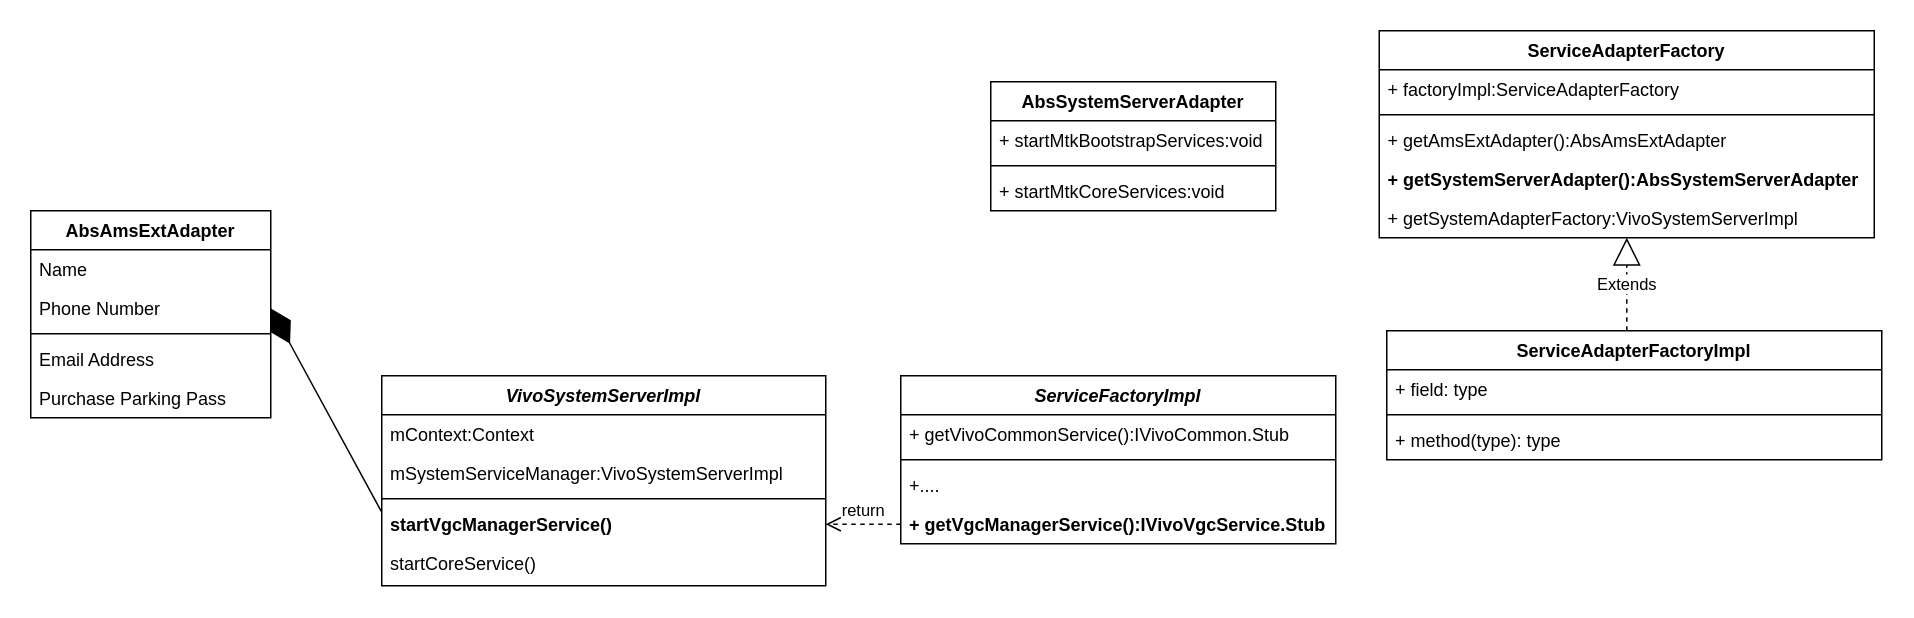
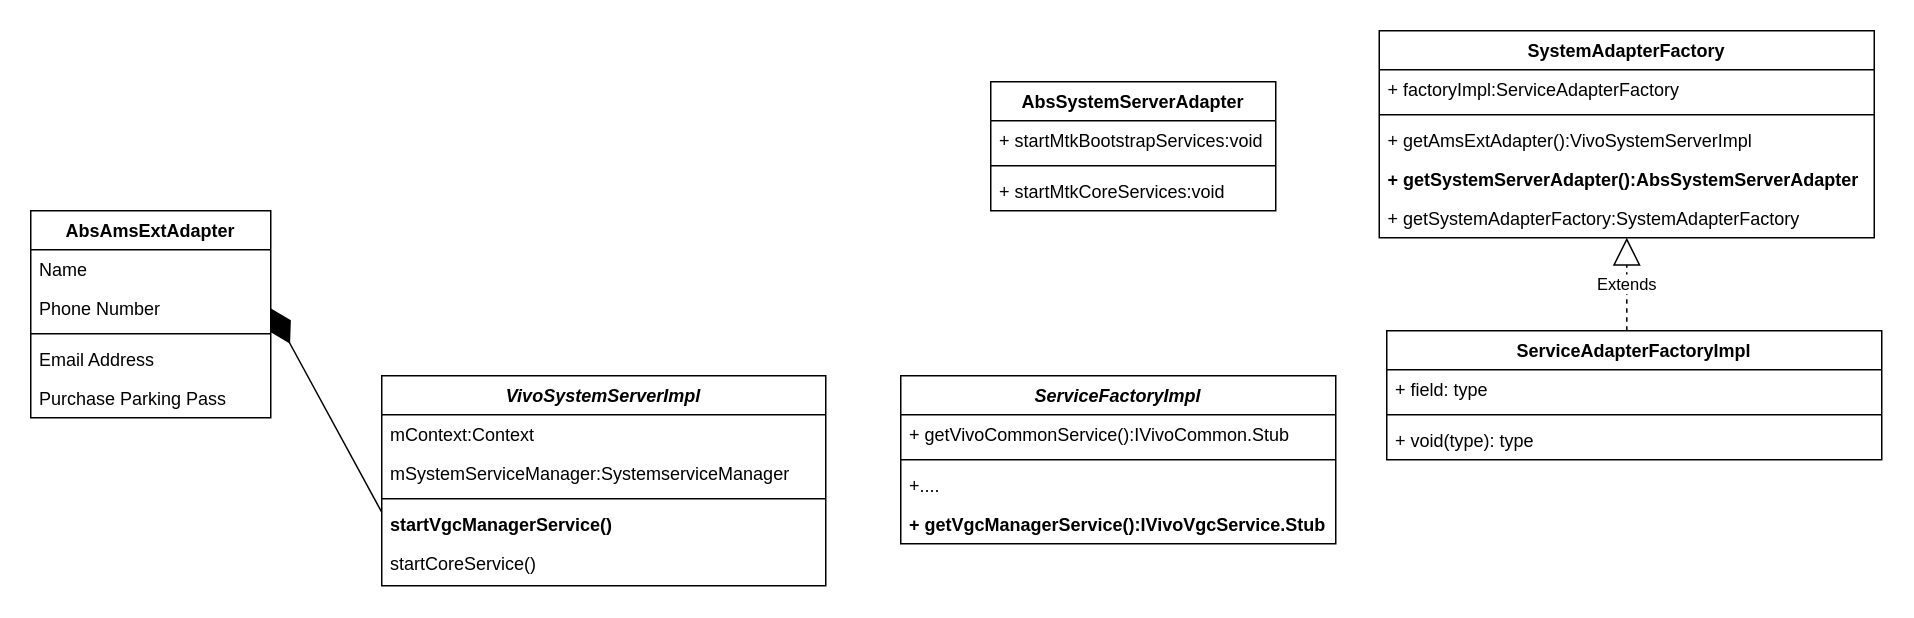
  <mxCell id="0" />
  <mxCell id="1" parent="0" />
  <mxCell id="2" value="AbsAmsExtAdapter" style="swimlane;fontStyle=1;align=center;verticalAlign=top;childLayout=stackLayout;horizontal=1;startSize=26;horizontalStack=0;resizeParent=1;resizeLast=0;collapsible=1;marginBottom=0;rounded=0;shadow=0;strokeWidth=1;" parent="1" vertex="1"><mxGeometry x="20" y="140" width="160" height="138" as="geometry"><mxRectangle x="230" y="140" width="160" height="26" as="alternateBounds" /></mxGeometry></mxCell>
  <mxCell id="3" value="Name" style="text;align=left;verticalAlign=top;spacingLeft=4;spacingRight=4;overflow=hidden;rotatable=0;points=[[0,0.5],[1,0.5]];portConstraint=eastwest;" parent="2" vertex="1"><mxGeometry y="26" width="160" height="26" as="geometry" /></mxCell>
  <mxCell id="4" value="Phone Number" style="text;align=left;verticalAlign=top;spacingLeft=4;spacingRight=4;overflow=hidden;rotatable=0;points=[[0,0.5],[1,0.5]];portConstraint=eastwest;rounded=0;shadow=0;html=0;" parent="2" vertex="1"><mxGeometry y="52" width="160" height="26" as="geometry" /></mxCell>
  <mxCell id="5" value="" style="line;html=1;strokeWidth=1;align=left;verticalAlign=middle;spacingTop=-1;spacingLeft=3;spacingRight=3;rotatable=0;labelPosition=right;points=[];portConstraint=eastwest;" parent="2" vertex="1"><mxGeometry y="78" width="160" height="8" as="geometry" /></mxCell>
  <mxCell id="6" value="Email Address" style="text;align=left;verticalAlign=top;spacingLeft=4;spacingRight=4;overflow=hidden;rotatable=0;points=[[0,0.5],[1,0.5]];portConstraint=eastwest;rounded=0;shadow=0;html=0;" parent="2" vertex="1"><mxGeometry y="86" width="160" height="26" as="geometry" /></mxCell>
  <mxCell id="7" value="Purchase Parking Pass" style="text;align=left;verticalAlign=top;spacingLeft=4;spacingRight=4;overflow=hidden;rotatable=0;points=[[0,0.5],[1,0.5]];portConstraint=eastwest;" parent="2" vertex="1"><mxGeometry y="112" width="160" height="26" as="geometry" /></mxCell>
  <mxCell id="8" value="VivoSystemServerImpl" style="swimlane;fontStyle=3;align=center;verticalAlign=top;childLayout=stackLayout;horizontal=1;startSize=26;horizontalStack=0;resizeParent=1;resizeLast=0;collapsible=1;marginBottom=0;rounded=0;shadow=0;strokeWidth=1;" parent="1" vertex="1"><mxGeometry x="254" y="250" width="296" height="140" as="geometry"><mxRectangle x="550" y="140" width="160" height="26" as="alternateBounds" /></mxGeometry></mxCell>
  <mxCell id="9" value="mContext:Context" style="text;align=left;verticalAlign=top;spacingLeft=4;spacingRight=4;overflow=hidden;rotatable=0;points=[[0,0.5],[1,0.5]];portConstraint=eastwest;" parent="8" vertex="1"><mxGeometry y="26" width="296" height="26" as="geometry" /></mxCell>
- <mxCell id="10" value="mSystemServiceManager:VivoSystemServerImpl" style="text;align=left;verticalAlign=top;spacingLeft=4;spacingRight=4;overflow=hidden;rotatable=0;points=[[0,0.5],[1,0.5]];portConstraint=eastwest;rounded=0;shadow=0;html=0;" parent="8" vertex="1"><mxGeometry y="52" width="296" height="26" as="geometry" /></mxCell>
+ <mxCell id="10" value="mSystemServiceManager:SystemserviceManager" style="text;align=left;verticalAlign=top;spacingLeft=4;spacingRight=4;overflow=hidden;rotatable=0;points=[[0,0.5],[1,0.5]];portConstraint=eastwest;rounded=0;shadow=0;html=0;" parent="8" vertex="1"><mxGeometry y="52" width="296" height="26" as="geometry" /></mxCell>
  <mxCell id="11" value="" style="line;html=1;strokeWidth=1;align=left;verticalAlign=middle;spacingTop=-1;spacingLeft=3;spacingRight=3;rotatable=0;labelPosition=right;points=[];portConstraint=eastwest;" parent="8" vertex="1"><mxGeometry y="78" width="296" height="8" as="geometry" /></mxCell>
  <mxCell id="12" value="startVgcManagerService()" style="text;align=left;verticalAlign=top;spacingLeft=4;spacingRight=4;overflow=hidden;rotatable=0;points=[[0,0.5],[1,0.5]];portConstraint=eastwest;fontStyle=1" parent="8" vertex="1"><mxGeometry y="86" width="296" height="26" as="geometry" /></mxCell>
  <mxCell id="13" value="startCoreService()" style="text;align=left;verticalAlign=top;spacingLeft=4;spacingRight=4;overflow=hidden;rotatable=0;points=[[0,0.5],[1,0.5]];portConstraint=eastwest;" parent="8" vertex="1"><mxGeometry y="112" width="296" height="26" as="geometry" /></mxCell>
  <mxCell id="14" value="" style="endArrow=diamondThin;endFill=1;endSize=24;html=1;rounded=0;entryX=1;entryY=0.5;entryDx=0;entryDy=0;exitX=0;exitY=0.5;exitDx=0;exitDy=0;" parent="1" target="4" edge="1"><mxGeometry width="160" relative="1" as="geometry"><mxPoint x="254" y="341" as="sourcePoint" /><mxPoint x="180" y="490" as="targetPoint" /></mxGeometry></mxCell>
- <mxCell id="15" value="ServiceAdapterFactory" style="swimlane;fontStyle=1;align=center;verticalAlign=top;childLayout=stackLayout;horizontal=1;startSize=26;horizontalStack=0;resizeParent=1;resizeParentMax=0;resizeLast=0;collapsible=1;marginBottom=0;" vertex="1" parent="1"><mxGeometry x="919" y="20" width="330" height="138" as="geometry" /></mxCell>
+ <mxCell id="15" value="SystemAdapterFactory" style="swimlane;fontStyle=1;align=center;verticalAlign=top;childLayout=stackLayout;horizontal=1;startSize=26;horizontalStack=0;resizeParent=1;resizeParentMax=0;resizeLast=0;collapsible=1;marginBottom=0;" vertex="1" parent="1"><mxGeometry x="919" y="20" width="330" height="138" as="geometry" /></mxCell>
  <mxCell id="16" value="+ factoryImpl:ServiceAdapterFactory" style="text;strokeColor=none;fillColor=none;align=left;verticalAlign=top;spacingLeft=4;spacingRight=4;overflow=hidden;rotatable=0;points=[[0,0.5],[1,0.5]];portConstraint=eastwest;" vertex="1" parent="15"><mxGeometry y="26" width="330" height="26" as="geometry" /></mxCell>
  <mxCell id="17" value="" style="line;strokeWidth=1;fillColor=none;align=left;verticalAlign=middle;spacingTop=-1;spacingLeft=3;spacingRight=3;rotatable=0;labelPosition=right;points=[];portConstraint=eastwest;strokeColor=inherit;" vertex="1" parent="15"><mxGeometry y="52" width="330" height="8" as="geometry" /></mxCell>
- <mxCell id="18" value="+ getAmsExtAdapter():AbsAmsExtAdapter" style="text;strokeColor=none;fillColor=none;align=left;verticalAlign=top;spacingLeft=4;spacingRight=4;overflow=hidden;rotatable=0;points=[[0,0.5],[1,0.5]];portConstraint=eastwest;" vertex="1" parent="15"><mxGeometry y="60" width="330" height="26" as="geometry" /></mxCell>
+ <mxCell id="18" value="+ getAmsExtAdapter():VivoSystemServerImpl" style="text;strokeColor=none;fillColor=none;align=left;verticalAlign=top;spacingLeft=4;spacingRight=4;overflow=hidden;rotatable=0;points=[[0,0.5],[1,0.5]];portConstraint=eastwest;" vertex="1" parent="15"><mxGeometry y="60" width="330" height="26" as="geometry" /></mxCell>
  <mxCell id="19" value="+ getSystemServerAdapter():AbsSystemServerAdapter" style="text;strokeColor=none;fillColor=none;align=left;verticalAlign=top;spacingLeft=4;spacingRight=4;overflow=hidden;rotatable=0;points=[[0,0.5],[1,0.5]];portConstraint=eastwest;fontStyle=1" vertex="1" parent="15"><mxGeometry y="86" width="330" height="26" as="geometry" /></mxCell>
- <mxCell id="20" value="+ getSystemAdapterFactory:VivoSystemServerImpl" style="text;strokeColor=none;fillColor=none;align=left;verticalAlign=top;spacingLeft=4;spacingRight=4;overflow=hidden;rotatable=0;points=[[0,0.5],[1,0.5]];portConstraint=eastwest;" vertex="1" parent="15"><mxGeometry y="112" width="330" height="26" as="geometry" /></mxCell>
+ <mxCell id="20" value="+ getSystemAdapterFactory:SystemAdapterFactory" style="text;strokeColor=none;fillColor=none;align=left;verticalAlign=top;spacingLeft=4;spacingRight=4;overflow=hidden;rotatable=0;points=[[0,0.5],[1,0.5]];portConstraint=eastwest;" vertex="1" parent="15"><mxGeometry y="112" width="330" height="26" as="geometry" /></mxCell>
  <mxCell id="21" value="ServiceFactoryImpl" style="swimlane;fontStyle=3;align=center;verticalAlign=top;childLayout=stackLayout;horizontal=1;startSize=26;horizontalStack=0;resizeParent=1;resizeParentMax=0;resizeLast=0;collapsible=1;marginBottom=0;" vertex="1" parent="1"><mxGeometry x="600" y="250" width="290" height="112" as="geometry" /></mxCell>
  <mxCell id="22" value="+ getVivoCommonService():IVivoCommon.Stub" style="text;strokeColor=none;fillColor=none;align=left;verticalAlign=top;spacingLeft=4;spacingRight=4;overflow=hidden;rotatable=0;points=[[0,0.5],[1,0.5]];portConstraint=eastwest;" vertex="1" parent="21"><mxGeometry y="26" width="290" height="26" as="geometry" /></mxCell>
  <mxCell id="23" value="" style="line;strokeWidth=1;fillColor=none;align=left;verticalAlign=middle;spacingTop=-1;spacingLeft=3;spacingRight=3;rotatable=0;labelPosition=right;points=[];portConstraint=eastwest;strokeColor=inherit;" vertex="1" parent="21"><mxGeometry y="52" width="290" height="8" as="geometry" /></mxCell>
  <mxCell id="24" value="+...." style="text;strokeColor=none;fillColor=none;align=left;verticalAlign=top;spacingLeft=4;spacingRight=4;overflow=hidden;rotatable=0;points=[[0,0.5],[1,0.5]];portConstraint=eastwest;fontStyle=0" vertex="1" parent="21"><mxGeometry y="60" width="290" height="26" as="geometry" /></mxCell>
  <mxCell id="25" value="+ getVgcManagerService():IVivoVgcService.Stub" style="text;strokeColor=none;fillColor=none;align=left;verticalAlign=top;spacingLeft=4;spacingRight=4;overflow=hidden;rotatable=0;points=[[0,0.5],[1,0.5]];portConstraint=eastwest;fontStyle=1" vertex="1" parent="21"><mxGeometry y="86" width="290" height="26" as="geometry" /></mxCell>
  <mxCell id="26" value="ServiceAdapterFactoryImpl" style="swimlane;fontStyle=1;align=center;verticalAlign=top;childLayout=stackLayout;horizontal=1;startSize=26;horizontalStack=0;resizeParent=1;resizeParentMax=0;resizeLast=0;collapsible=1;marginBottom=0;" vertex="1" parent="1"><mxGeometry x="924" y="220" width="330" height="86" as="geometry" /></mxCell>
  <mxCell id="27" value="+ field: type" style="text;strokeColor=none;fillColor=none;align=left;verticalAlign=top;spacingLeft=4;spacingRight=4;overflow=hidden;rotatable=0;points=[[0,0.5],[1,0.5]];portConstraint=eastwest;" vertex="1" parent="26"><mxGeometry y="26" width="330" height="26" as="geometry" /></mxCell>
  <mxCell id="28" value="" style="line;strokeWidth=1;fillColor=none;align=left;verticalAlign=middle;spacingTop=-1;spacingLeft=3;spacingRight=3;rotatable=0;labelPosition=right;points=[];portConstraint=eastwest;strokeColor=inherit;" vertex="1" parent="26"><mxGeometry y="52" width="330" height="8" as="geometry" /></mxCell>
- <mxCell id="29" value="+ method(type): type" style="text;strokeColor=none;fillColor=none;align=left;verticalAlign=top;spacingLeft=4;spacingRight=4;overflow=hidden;rotatable=0;points=[[0,0.5],[1,0.5]];portConstraint=eastwest;" vertex="1" parent="26"><mxGeometry y="60" width="330" height="26" as="geometry" /></mxCell>
+ <mxCell id="29" value="+ void(type): type" style="text;strokeColor=none;fillColor=none;align=left;verticalAlign=top;spacingLeft=4;spacingRight=4;overflow=hidden;rotatable=0;points=[[0,0.5],[1,0.5]];portConstraint=eastwest;" vertex="1" parent="26"><mxGeometry y="60" width="330" height="26" as="geometry" /></mxCell>
  <mxCell id="30" value="AbsSystemServerAdapter" style="swimlane;fontStyle=1;align=center;verticalAlign=top;childLayout=stackLayout;horizontal=1;startSize=26;horizontalStack=0;resizeParent=1;resizeParentMax=0;resizeLast=0;collapsible=1;marginBottom=0;" vertex="1" parent="1"><mxGeometry x="660" y="54" width="190" height="86" as="geometry" /></mxCell>
  <mxCell id="31" value="+ startMtkBootstrapServices:void" style="text;strokeColor=none;fillColor=none;align=left;verticalAlign=top;spacingLeft=4;spacingRight=4;overflow=hidden;rotatable=0;points=[[0,0.5],[1,0.5]];portConstraint=eastwest;" vertex="1" parent="30"><mxGeometry y="26" width="190" height="26" as="geometry" /></mxCell>
  <mxCell id="32" value="" style="line;strokeWidth=1;fillColor=none;align=left;verticalAlign=middle;spacingTop=-1;spacingLeft=3;spacingRight=3;rotatable=0;labelPosition=right;points=[];portConstraint=eastwest;strokeColor=inherit;" vertex="1" parent="30"><mxGeometry y="52" width="190" height="8" as="geometry" /></mxCell>
  <mxCell id="33" value="+ startMtkCoreServices:void" style="text;strokeColor=none;fillColor=none;align=left;verticalAlign=top;spacingLeft=4;spacingRight=4;overflow=hidden;rotatable=0;points=[[0,0.5],[1,0.5]];portConstraint=eastwest;" vertex="1" parent="30"><mxGeometry y="60" width="190" height="26" as="geometry" /></mxCell>
  <mxCell id="34" value="Extends" style="endArrow=block;endSize=16;endFill=0;html=1;rounded=0;exitX=0.485;exitY=0;exitDx=0;exitDy=0;exitPerimeter=0;dashed=1;" edge="1" parent="1" source="26" target="20"><mxGeometry width="160" relative="1" as="geometry"><mxPoint x="710" y="420" as="sourcePoint" /><mxPoint x="870" y="420" as="targetPoint" /></mxGeometry></mxCell>
- <mxCell id="35" value="return" style="html=1;verticalAlign=bottom;endArrow=open;dashed=1;endSize=8;rounded=0;" edge="1" parent="1" source="25" target="12"><mxGeometry relative="1" as="geometry"><mxPoint x="520" y="310" as="sourcePoint" /><mxPoint x="440" y="310" as="targetPoint" /></mxGeometry></mxCell>
